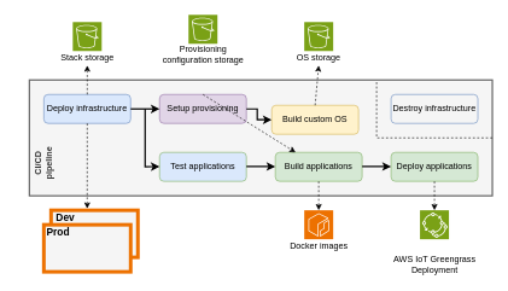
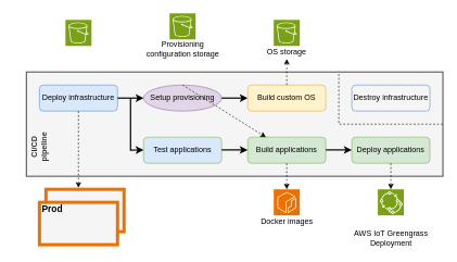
  <mxCell id="0" />
  <mxCell id="1" parent="0" />
  <mxCell id="2" value="" style="rounded=0;whiteSpace=wrap;html=1;fillColor=#f5f5f5;fontColor=#333333;strokeColor=#666666;strokeWidth=2;" parent="1" vertex="1"><mxGeometry x="40" y="110" width="640" height="160" as="geometry" /></mxCell>
  <mxCell id="3" value="" style="rounded=0;whiteSpace=wrap;html=1;fillColor=#f5f5f5;fontColor=#333333;strokeColor=#ED7100;strokeWidth=5;" parent="1" vertex="1"><mxGeometry x="70" y="290" width="120" height="65" as="geometry" /></mxCell>
  <mxCell id="4" value="Deploy infrastructure" style="rounded=1;whiteSpace=wrap;html=1;fillColor=#dae8fc;strokeColor=#6c8ebf;" parent="1" vertex="1"><mxGeometry x="60" y="130" width="120" height="40" as="geometry" /></mxCell>
- <mxCell id="5" value="Setup provisioning" style="rounded=1;whiteSpace=wrap;html=1;fillColor=#e1d5e7;strokeColor=#9673a6;" parent="1" vertex="1"><mxGeometry x="220" y="130" width="120" height="40" as="geometry" /></mxCell>
+ <mxCell id="5" value="Setup provisioning" style="ellipse;whiteSpace=wrap;html=1;fillColor=#e1d5e7;strokeColor=#9673a6;" parent="1" vertex="1"><mxGeometry x="220" y="130" width="120" height="40" as="geometry" /></mxCell>
  <mxCell id="6" value="Test applications" style="rounded=1;whiteSpace=wrap;html=1;fillColor=#dae8fc;strokeColor=#82b366;" parent="1" vertex="1"><mxGeometry x="220" y="210" width="120" height="40" as="geometry" /></mxCell>
  <mxCell id="7" value="" style="edgeStyle=orthogonalEdgeStyle;rounded=0;orthogonalLoop=1;jettySize=auto;html=1;startArrow=classic;startFill=1;endArrow=none;endFill=0;strokeWidth=2;" parent="1" source="8" target="5" edge="1"><mxGeometry relative="1" as="geometry" /></mxCell>
- <mxCell id="8" value="Build custom OS" style="rounded=1;whiteSpace=wrap;html=1;fillColor=#fff2cc;strokeColor=#d6b656;" parent="1" vertex="1"><mxGeometry x="375" y="145" width="120" height="40" as="geometry" /></mxCell>
+ <mxCell id="8" value="Build custom OS" style="rounded=1;whiteSpace=wrap;html=1;fillColor=#fff2cc;strokeColor=#d6b656;" parent="1" vertex="1"><mxGeometry x="380" y="130" width="120" height="40" as="geometry" /></mxCell>
  <mxCell id="9" value="Build applications" style="rounded=1;whiteSpace=wrap;html=1;fillColor=#d5e8d4;strokeColor=#82b366;" parent="1" vertex="1"><mxGeometry x="380" y="210" width="120" height="40" as="geometry" /></mxCell>
  <mxCell id="10" value="Deploy applications" style="rounded=1;whiteSpace=wrap;html=1;fillColor=#d5e8d4;strokeColor=#82b366;" parent="1" vertex="1"><mxGeometry x="540" y="210" width="120" height="40" as="geometry" /></mxCell>
  <mxCell id="11" value="Destroy infrastructure" style="rounded=1;whiteSpace=wrap;html=1;fillColor=#f5f5f5;strokeColor=#6c8ebf;" parent="1" vertex="1"><mxGeometry x="540" y="130" width="120" height="40" as="geometry" /></mxCell>
  <mxCell id="12" value="" style="endArrow=classic;html=1;rounded=0;exitX=1;exitY=0.5;exitDx=0;exitDy=0;entryX=0;entryY=0.5;entryDx=0;entryDy=0;strokeWidth=2;" parent="1" source="4" target="5" edge="1"><mxGeometry width="50" height="50" relative="1" as="geometry"><mxPoint x="410" y="230" as="sourcePoint" /><mxPoint x="460" y="180" as="targetPoint" /></mxGeometry></mxCell>
  <mxCell id="13" value="" style="endArrow=classic;html=1;rounded=0;exitX=1;exitY=0.5;exitDx=0;exitDy=0;entryX=0;entryY=0.5;entryDx=0;entryDy=0;strokeWidth=2;" parent="1" edge="1"><mxGeometry width="50" height="50" relative="1" as="geometry"><mxPoint x="340" y="229.5" as="sourcePoint" /><mxPoint x="380" y="229.5" as="targetPoint" /></mxGeometry></mxCell>
  <mxCell id="14" value="" style="endArrow=classic;html=1;rounded=0;exitX=1;exitY=0.5;exitDx=0;exitDy=0;entryX=0;entryY=0.5;entryDx=0;entryDy=0;strokeWidth=2;" parent="1" edge="1"><mxGeometry width="50" height="50" relative="1" as="geometry"><mxPoint x="500" y="229.5" as="sourcePoint" /><mxPoint x="540" y="229.5" as="targetPoint" /></mxGeometry></mxCell>
  <mxCell id="15" value="" style="endArrow=classic;html=1;rounded=0;entryX=0;entryY=0.5;entryDx=0;entryDy=0;strokeWidth=2;" parent="1" edge="1"><mxGeometry width="50" height="50" relative="1" as="geometry"><mxPoint x="200" y="150" as="sourcePoint" /><mxPoint x="220" y="229.5" as="targetPoint" /><Array as="points"><mxPoint x="200" y="230" /></Array></mxGeometry></mxCell>
  <mxCell id="16" value="" style="sketch=0;points=[[0,0,0],[0.25,0,0],[0.5,0,0],[0.75,0,0],[1,0,0],[0,1,0],[0.25,1,0],[0.5,1,0],[0.75,1,0],[1,1,0],[0,0.25,0],[0,0.5,0],[0,0.75,0],[1,0.25,0],[1,0.5,0],[1,0.75,0]];outlineConnect=0;fontColor=#232F3E;fillColor=#7AA116;strokeColor=#ffffff;dashed=0;verticalLabelPosition=bottom;verticalAlign=top;align=center;html=1;fontSize=12;fontStyle=0;aspect=fixed;shape=mxgraph.aws4.resourceIcon;resIcon=mxgraph.aws4.s3;" parent="1" vertex="1"><mxGeometry x="420" y="30" width="40" height="40" as="geometry" /></mxCell>
  <mxCell id="17" value="OS storage" style="text;html=1;strokeColor=none;fillColor=none;align=center;verticalAlign=middle;whiteSpace=wrap;rounded=0;" parent="1" vertex="1"><mxGeometry x="405" y="70" width="70" height="20" as="geometry" /></mxCell>
  <mxCell id="18" value="" style="sketch=0;points=[[0,0,0],[0.25,0,0],[0.5,0,0],[0.75,0,0],[1,0,0],[0,1,0],[0.25,1,0],[0.5,1,0],[0.75,1,0],[1,1,0],[0,0.25,0],[0,0.5,0],[0,0.75,0],[1,0.25,0],[1,0.5,0],[1,0.75,0]];outlineConnect=0;fontColor=#232F3E;fillColor=#7AA116;strokeColor=#ffffff;dashed=0;verticalLabelPosition=bottom;verticalAlign=top;align=center;html=1;fontSize=12;fontStyle=0;aspect=fixed;shape=mxgraph.aws4.resourceIcon;resIcon=mxgraph.aws4.s3;" parent="1" vertex="1"><mxGeometry x="100" y="30" width="40" height="40" as="geometry" /></mxCell>
- <mxCell id="19" value="Stack storage" style="text;html=1;strokeColor=none;fillColor=none;align=center;verticalAlign=middle;whiteSpace=wrap;rounded=0;" parent="1" vertex="1"><mxGeometry x="77.5" y="70" width="85" height="20" as="geometry" /></mxCell>
  <mxCell id="20" value="" style="group" parent="1" vertex="1" connectable="0"><mxGeometry x="580" y="290" width="40" height="40" as="geometry" /></mxCell>
  <mxCell id="21" value="" style="rounded=0;whiteSpace=wrap;html=1;strokeColor=none;fillColor=#7AA116;" parent="20" vertex="1"><mxGeometry width="40" height="40" as="geometry" /></mxCell>
  <mxCell id="22" value="" style="sketch=0;outlineConnect=0;fontColor=#232F3E;gradientColor=none;fillColor=#FFFFFF;strokeColor=none;dashed=0;verticalLabelPosition=bottom;verticalAlign=top;align=center;html=1;fontSize=12;fontStyle=0;aspect=fixed;pointerEvents=1;shape=mxgraph.aws4.iot_greengrass_component;" parent="20" vertex="1"><mxGeometry x="8" y="8" width="30" height="30" as="geometry" /></mxCell>
  <mxCell id="23" value="" style="rounded=0;whiteSpace=wrap;html=1;strokeColor=none;fillColor=#7AA116;" parent="20" vertex="1"><mxGeometry x="6" y="10" width="10" height="25" as="geometry" /></mxCell>
  <mxCell id="24" value="" style="rounded=0;whiteSpace=wrap;html=1;strokeColor=none;fillColor=#7AA116;direction=south;" parent="20" vertex="1"><mxGeometry x="11" y="7.12" width="27" height="10" as="geometry" /></mxCell>
  <mxCell id="25" value="" style="sketch=0;outlineConnect=0;fontColor=#232F3E;gradientColor=none;fillColor=#FFFFFF;strokeColor=none;dashed=0;verticalLabelPosition=bottom;verticalAlign=top;align=center;html=1;fontSize=12;fontStyle=0;aspect=fixed;pointerEvents=1;shape=mxgraph.aws4.iot_greengrass_component;" parent="20" vertex="1"><mxGeometry x="3" y="2.88" width="30" height="30" as="geometry" /></mxCell>
  <mxCell id="26" value="" style="sketch=0;points=[[0,0,0],[0.25,0,0],[0.5,0,0],[0.75,0,0],[1,0,0],[0,1,0],[0.25,1,0],[0.5,1,0],[0.75,1,0],[1,1,0],[0,0.25,0],[0,0.5,0],[0,0.75,0],[1,0.25,0],[1,0.5,0],[1,0.75,0]];outlineConnect=0;fontColor=#232F3E;fillColor=#7AA116;strokeColor=#ffffff;dashed=0;verticalLabelPosition=bottom;verticalAlign=top;align=center;html=1;fontSize=12;fontStyle=0;aspect=fixed;shape=mxgraph.aws4.resourceIcon;resIcon=mxgraph.aws4.s3;" parent="1" vertex="1"><mxGeometry x="260" y="20" width="40" height="40" as="geometry" /></mxCell>
  <mxCell id="27" value="Provisioning configuration storage" style="text;html=1;strokeColor=none;fillColor=none;align=center;verticalAlign=middle;whiteSpace=wrap;rounded=0;" parent="1" vertex="1"><mxGeometry x="222.5" y="60" width="115" height="30" as="geometry" /></mxCell>
  <mxCell id="28" value="" style="sketch=0;points=[[0,0,0],[0.25,0,0],[0.5,0,0],[0.75,0,0],[1,0,0],[0,1,0],[0.25,1,0],[0.5,1,0],[0.75,1,0],[1,1,0],[0,0.25,0],[0,0.5,0],[0,0.75,0],[1,0.25,0],[1,0.5,0],[1,0.75,0]];outlineConnect=0;fontColor=#232F3E;fillColor=#ED7100;strokeColor=#ffffff;dashed=0;verticalLabelPosition=bottom;verticalAlign=top;align=center;html=1;fontSize=12;fontStyle=0;aspect=fixed;shape=mxgraph.aws4.resourceIcon;resIcon=mxgraph.aws4.ecr;" parent="1" vertex="1"><mxGeometry x="420" y="290" width="40" height="40" as="geometry" /></mxCell>
  <mxCell id="29" value="Docker images" style="text;html=1;strokeColor=none;fillColor=none;align=center;verticalAlign=middle;whiteSpace=wrap;rounded=0;" parent="1" vertex="1"><mxGeometry x="397.5" y="330" width="85" height="20" as="geometry" /></mxCell>
  <mxCell id="30" value="AWS IoT Greengrass Deployment" style="text;html=1;strokeColor=none;fillColor=none;align=center;verticalAlign=middle;whiteSpace=wrap;rounded=0;" parent="1" vertex="1"><mxGeometry x="537.5" y="350" width="125" height="30" as="geometry" /></mxCell>
- <mxCell id="31" value="" style="endArrow=classic;html=1;rounded=0;exitX=0.5;exitY=0;exitDx=0;exitDy=0;entryX=0.5;entryY=1;entryDx=0;entryDy=0;dashed=1;" parent="1" source="4" target="19" edge="1"><mxGeometry width="50" height="50" relative="1" as="geometry"><mxPoint x="310" y="200" as="sourcePoint" /><mxPoint x="360" y="150" as="targetPoint" /></mxGeometry></mxCell>
  <mxCell id="32" value="" style="endArrow=classic;html=1;rounded=0;exitX=0.5;exitY=0;exitDx=0;exitDy=0;entryX=0.5;entryY=1;entryDx=0;entryDy=0;dashed=1;" parent="1" source="8" target="17" edge="1"><mxGeometry width="50" height="50" relative="1" as="geometry"><mxPoint x="439.58" y="130" as="sourcePoint" /><mxPoint x="439.58" y="90" as="targetPoint" /></mxGeometry></mxCell>
  <mxCell id="33" value="" style="endArrow=classic;html=1;rounded=0;exitX=0.5;exitY=0;exitDx=0;exitDy=0;dashed=1;" parent="1" source="5" target="9" edge="1"><mxGeometry width="50" height="50" relative="1" as="geometry"><mxPoint x="140" y="150" as="sourcePoint" /><mxPoint x="140" y="110" as="targetPoint" /></mxGeometry></mxCell>
  <mxCell id="34" value="" style="endArrow=classic;html=1;rounded=0;exitX=0.5;exitY=1;exitDx=0;exitDy=0;entryX=0.5;entryY=0;entryDx=0;entryDy=0;entryPerimeter=0;dashed=1;" parent="1" source="9" target="28" edge="1"><mxGeometry width="50" height="50" relative="1" as="geometry"><mxPoint x="150" y="160" as="sourcePoint" /><mxPoint x="150" y="120" as="targetPoint" /></mxGeometry></mxCell>
  <mxCell id="35" value="" style="endArrow=classic;html=1;rounded=0;exitX=0.5;exitY=1;exitDx=0;exitDy=0;entryX=0.5;entryY=0;entryDx=0;entryDy=0;dashed=1;" parent="1" source="10" target="21" edge="1"><mxGeometry width="50" height="50" relative="1" as="geometry"><mxPoint x="450" y="260" as="sourcePoint" /><mxPoint x="600" y="280" as="targetPoint" /></mxGeometry></mxCell>
  <mxCell id="36" value="" style="rounded=0;whiteSpace=wrap;html=1;fillColor=#f5f5f5;fontColor=#333333;strokeColor=#ED7100;strokeWidth=5;" parent="1" vertex="1"><mxGeometry x="60" y="310" width="120" height="65" as="geometry" /></mxCell>
  <mxCell id="37" value="Prod" style="text;html=1;strokeColor=none;fillColor=none;align=center;verticalAlign=middle;whiteSpace=wrap;rounded=0;fontSize=14;fontStyle=1;fontColor=#000000;" parent="1" vertex="1"><mxGeometry x="60" y="310" width="40" height="20" as="geometry" /></mxCell>
- <mxCell id="38" value="Dev" style="text;html=1;strokeColor=none;fillColor=none;align=center;verticalAlign=middle;whiteSpace=wrap;rounded=0;fontSize=14;fontStyle=1;fontColor=#000000;" parent="1" vertex="1"><mxGeometry x="70" y="290" width="40" height="20" as="geometry" /></mxCell>
  <mxCell id="39" value="" style="endArrow=classic;html=1;rounded=0;exitX=0.5;exitY=1;exitDx=0;exitDy=0;entryX=0.416;entryY=-0.036;entryDx=0;entryDy=0;entryPerimeter=0;dashed=1;" parent="1" source="4" target="3" edge="1"><mxGeometry width="50" height="50" relative="1" as="geometry"><mxPoint x="130" y="140" as="sourcePoint" /><mxPoint x="120" y="240" as="targetPoint" /></mxGeometry></mxCell>
  <mxCell id="40" value="" style="endArrow=none;dashed=1;html=1;rounded=0;entryX=0.75;entryY=0;entryDx=0;entryDy=0;exitX=1;exitY=0.5;exitDx=0;exitDy=0;" parent="1" source="2" target="2" edge="1"><mxGeometry width="50" height="50" relative="1" as="geometry"><mxPoint x="160" y="190" as="sourcePoint" /><mxPoint x="210" y="140" as="targetPoint" /><Array as="points"><mxPoint x="520" y="190" /></Array></mxGeometry></mxCell>
  <mxCell id="41" value="CI/CD pipeline" style="text;html=1;strokeColor=none;fillColor=none;align=center;verticalAlign=middle;whiteSpace=wrap;rounded=1;fontStyle=1;fontColor=#333333;arcSize=28;rotation=-90;" parent="1" vertex="1"><mxGeometry y="210" width="80" height="30" as="geometry" x="20" /></mxCell>
